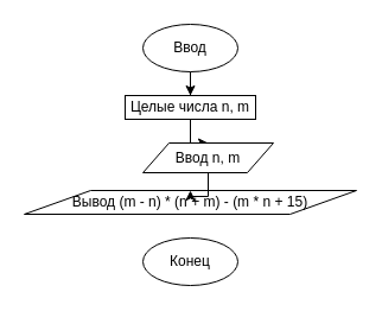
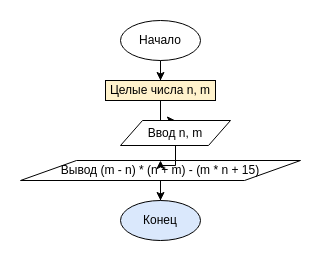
  <mxCell id="0" />
  <mxCell id="1" parent="0" />
  <mxCell id="2" style="edgeStyle=orthogonalEdgeStyle;rounded=0;orthogonalLoop=1;jettySize=auto;html=1;entryX=0.5;entryY=0;entryDx=0;entryDy=0;" edge="1" parent="1" source="3" target="8"><mxGeometry relative="1" as="geometry" /></mxCell>
- <mxCell id="3" value="Ввод" style="ellipse;whiteSpace=wrap;html=1;" vertex="1" parent="1"><mxGeometry x="120" y="20" width="80" height="40" as="geometry" /></mxCell>
+ <mxCell id="3" value="Начало" style="ellipse;whiteSpace=wrap;html=1;" vertex="1" parent="1"><mxGeometry x="120" y="20" width="80" height="40" as="geometry" /></mxCell>
+ <mxCell id="4" style="edgeStyle=orthogonalEdgeStyle;rounded=0;orthogonalLoop=1;jettySize=auto;html=1;entryX=0.5;entryY=0;entryDx=0;entryDy=0;" edge="1" parent="1" source="5" target="6"><mxGeometry relative="1" as="geometry" /></mxCell>
  <mxCell id="5" value="Вывод (m - n) * (n + m) - (m * n + 15)" style="shape=parallelogram;perimeter=parallelogramPerimeter;whiteSpace=wrap;html=1;" vertex="1" parent="1"><mxGeometry x="20" y="160" width="280" height="20" as="geometry" /></mxCell>
- <mxCell id="6" value="Конец" style="ellipse;whiteSpace=wrap;html=1;" vertex="1" parent="1"><mxGeometry x="120" y="200" width="80" height="40" as="geometry" /></mxCell>
+ <mxCell id="6" value="Конец" style="ellipse;whiteSpace=wrap;html=1;fillColor=#dae8fc;" vertex="1" parent="1"><mxGeometry x="120" y="200" width="80" height="40" as="geometry" /></mxCell>
  <mxCell id="7" style="edgeStyle=orthogonalEdgeStyle;rounded=0;orthogonalLoop=1;jettySize=auto;html=1;" edge="1" parent="1" source="8" target="10"><mxGeometry relative="1" as="geometry" /></mxCell>
- <mxCell id="8" value="Целые числа n, m" style="rounded=0;whiteSpace=wrap;html=1;" vertex="1" parent="1"><mxGeometry x="105" y="80" width="110" height="20" as="geometry" /></mxCell>
+ <mxCell id="8" value="Целые числа n, m" style="rounded=0;whiteSpace=wrap;html=1;fillColor=#fff2cc;" vertex="1" parent="1"><mxGeometry x="105" y="80" width="110" height="20" as="geometry" /></mxCell>
  <mxCell id="9" style="edgeStyle=orthogonalEdgeStyle;rounded=0;orthogonalLoop=1;jettySize=auto;html=1;entryX=0.5;entryY=0;entryDx=0;entryDy=0;" edge="1" parent="1" source="10" target="5"><mxGeometry relative="1" as="geometry" /></mxCell>
  <mxCell id="10" value="Ввод n, m" style="shape=parallelogram;perimeter=parallelogramPerimeter;whiteSpace=wrap;html=1;" vertex="1" parent="1"><mxGeometry x="120" y="120" width="110" height="25" as="geometry" /></mxCell>
